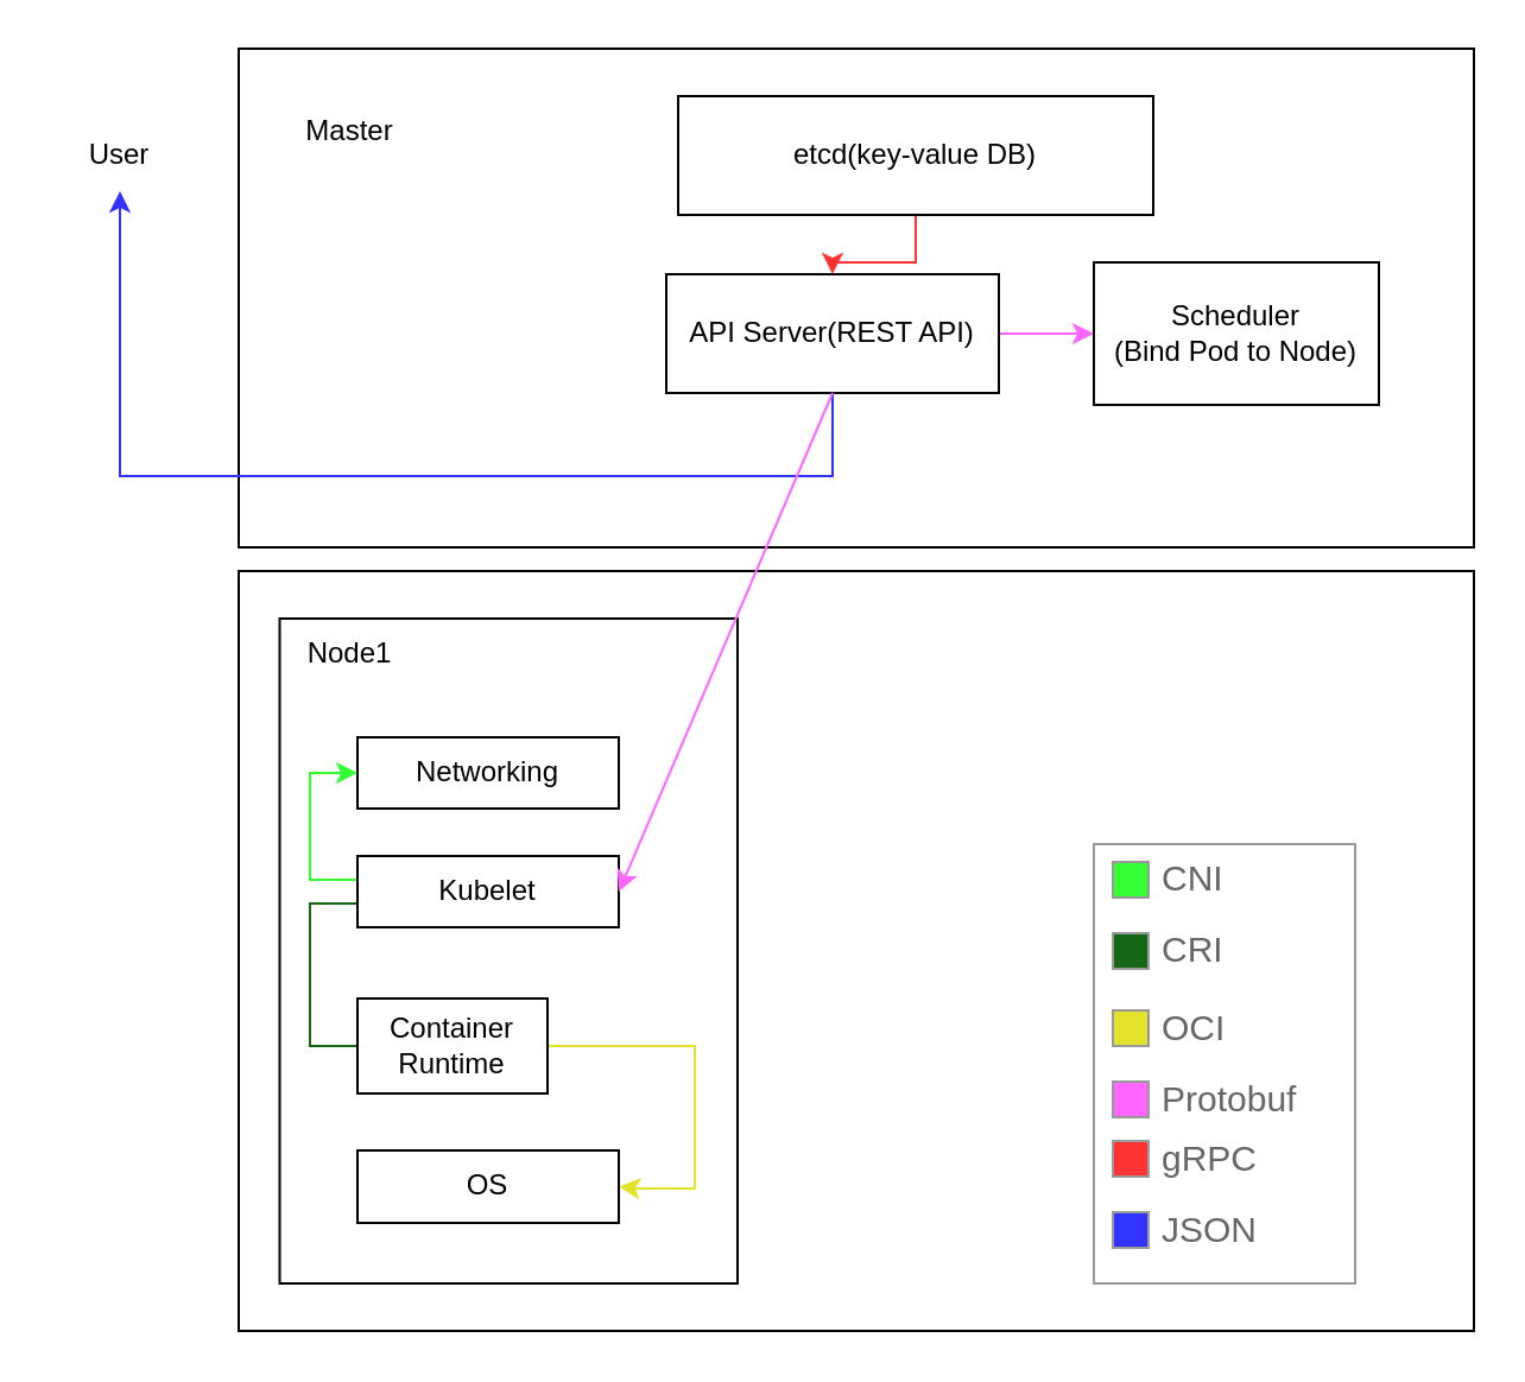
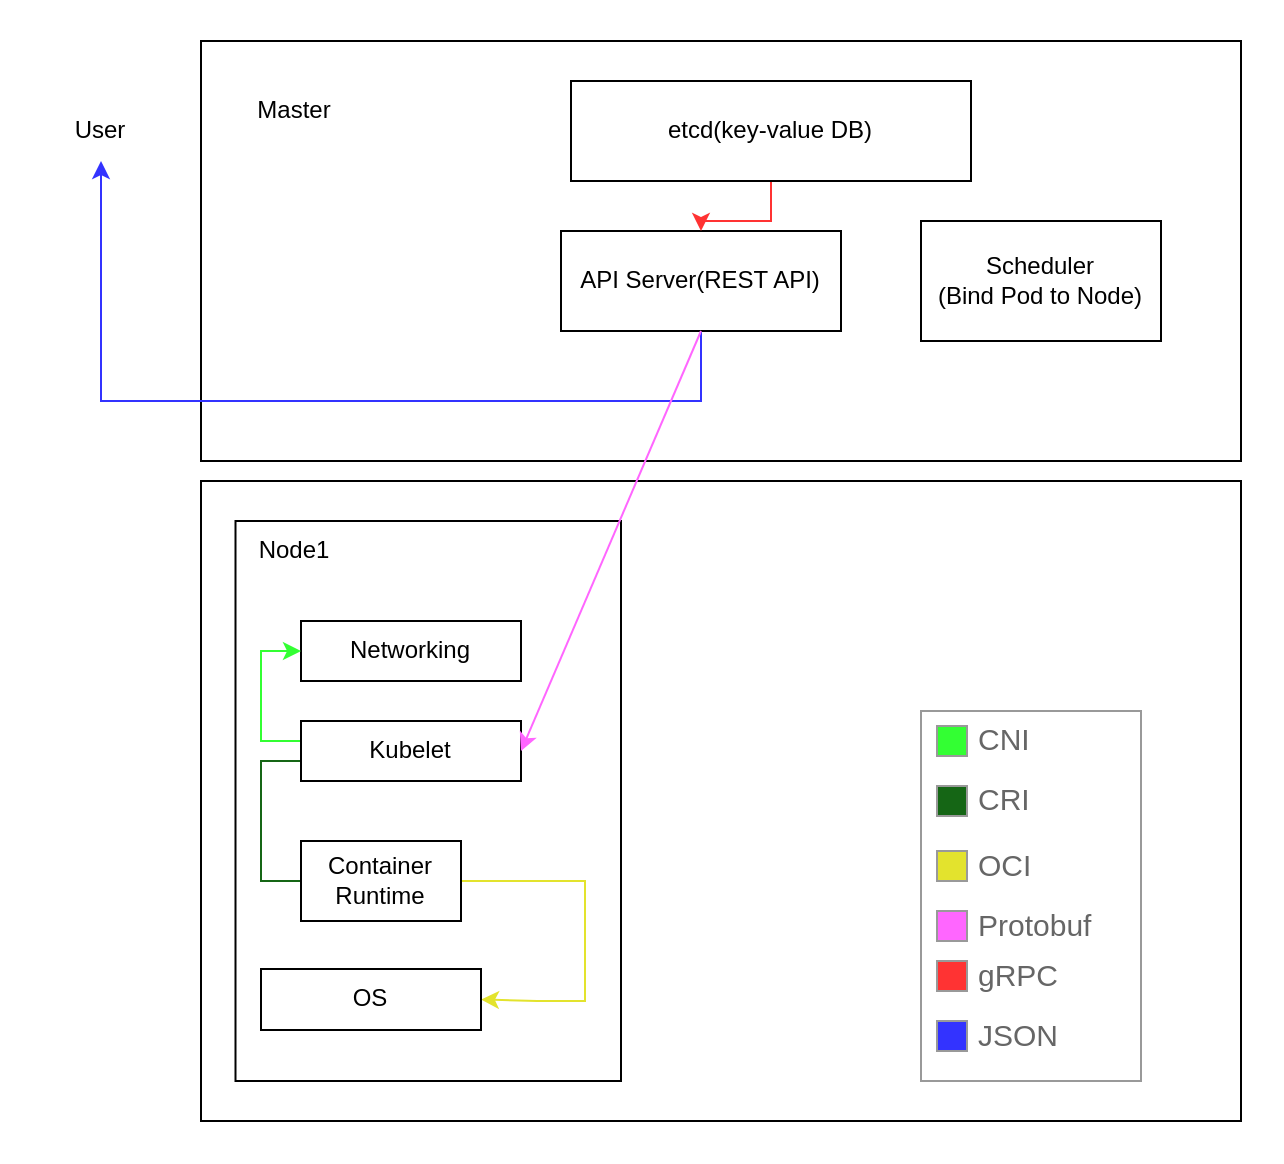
  <mxCell id="0" />
  <mxCell id="1" parent="0" />
  <mxCell id="2" value="" style="rounded=0;whiteSpace=wrap;html=1;" vertex="1" parent="1"><mxGeometry x="100" y="240" width="520" height="320" as="geometry" /></mxCell>
  <mxCell id="3" value="" style="rounded=0;whiteSpace=wrap;html=1;" vertex="1" parent="1"><mxGeometry x="100" y="20" width="520" height="210" as="geometry" /></mxCell>
  <mxCell id="4" style="edgeStyle=orthogonalEdgeStyle;rounded=0;orthogonalLoop=1;jettySize=auto;html=1;strokeColor=#3333FF;" edge="1" parent="1" source="6"><mxGeometry relative="1" as="geometry"><mxPoint x="50" y="80" as="targetPoint" /><Array as="points"><mxPoint x="350" y="200" /><mxPoint x="50" y="200" /></Array></mxGeometry></mxCell>
- <mxCell id="5" style="edgeStyle=orthogonalEdgeStyle;rounded=0;orthogonalLoop=1;jettySize=auto;html=1;entryX=0;entryY=0.5;entryDx=0;entryDy=0;strokeColor=#FF66FF;" edge="1" parent="1" source="6" target="7"><mxGeometry relative="1" as="geometry" /></mxCell>
  <mxCell id="6" value="API Server(REST API)" style="rounded=0;whiteSpace=wrap;html=1;" vertex="1" parent="1"><mxGeometry x="280" y="115" width="140" height="50" as="geometry" /></mxCell>
  <mxCell id="7" value="Scheduler&lt;br&gt;(Bind Pod to Node)" style="rounded=0;whiteSpace=wrap;html=1;" vertex="1" parent="1"><mxGeometry x="460" y="110" width="120" height="60" as="geometry" /></mxCell>
  <mxCell id="8" style="edgeStyle=orthogonalEdgeStyle;rounded=0;orthogonalLoop=1;jettySize=auto;html=1;strokeColor=#FF3333;" edge="1" parent="1" source="9" target="6"><mxGeometry relative="1" as="geometry" /></mxCell>
  <mxCell id="9" value="etcd(key-value DB)" style="rounded=0;whiteSpace=wrap;html=1;" vertex="1" parent="1"><mxGeometry x="285" y="40" width="200" height="50" as="geometry" /></mxCell>
  <mxCell id="10" value="Master" style="text;html=1;strokeColor=none;fillColor=none;align=center;verticalAlign=middle;whiteSpace=wrap;rounded=0;" vertex="1" parent="1"><mxGeometry x="117.25" y="40" width="60" height="30" as="geometry" /></mxCell>
  <mxCell id="11" value="User" style="text;html=1;strokeColor=none;fillColor=none;align=center;verticalAlign=middle;whiteSpace=wrap;rounded=0;" vertex="1" parent="1"><mxGeometry x="20" y="50" width="60" height="30" as="geometry" /></mxCell>
  <mxCell id="12" value="" style="rounded=0;whiteSpace=wrap;html=1;" vertex="1" parent="1"><mxGeometry x="117.25" y="260" width="192.75" height="280" as="geometry" /></mxCell>
  <mxCell id="13" value="Networking" style="rounded=0;whiteSpace=wrap;html=1;" vertex="1" parent="1"><mxGeometry x="150" y="310" width="110" height="30" as="geometry" /></mxCell>
  <mxCell id="14" style="edgeStyle=orthogonalEdgeStyle;rounded=0;orthogonalLoop=1;jettySize=auto;html=1;entryX=0;entryY=0.5;entryDx=0;entryDy=0;strokeColor=#33FF33;" edge="1" parent="1" source="16" target="13"><mxGeometry relative="1" as="geometry"><Array as="points"><mxPoint x="130" y="370" /><mxPoint x="130" y="325" /></Array></mxGeometry></mxCell>
  <mxCell id="15" style="edgeStyle=orthogonalEdgeStyle;rounded=0;orthogonalLoop=1;jettySize=auto;html=1;entryX=0;entryY=0.5;entryDx=0;entryDy=0;strokeColor=#156615;" edge="1" parent="1" source="16" target="18"><mxGeometry relative="1" as="geometry"><Array as="points"><mxPoint x="130" y="380" /><mxPoint x="130" y="440" /><mxPoint x="152" y="440" /></Array></mxGeometry></mxCell>
  <mxCell id="16" value="Kubelet" style="rounded=0;whiteSpace=wrap;html=1;" vertex="1" parent="1"><mxGeometry x="150" y="360" width="110" height="30" as="geometry" /></mxCell>
  <mxCell id="17" style="edgeStyle=orthogonalEdgeStyle;rounded=0;orthogonalLoop=1;jettySize=auto;html=1;entryX=1;entryY=0.5;entryDx=0;entryDy=0;strokeColor=#E3E32D;" edge="1" parent="1" source="18" target="19"><mxGeometry relative="1" as="geometry"><Array as="points"><mxPoint x="292" y="440" /><mxPoint x="292" y="500" /><mxPoint x="268" y="500" /></Array></mxGeometry></mxCell>
  <mxCell id="18" value="Container&lt;br&gt;Runtime" style="rounded=0;whiteSpace=wrap;html=1;" vertex="1" parent="1"><mxGeometry x="150" y="420" width="80" height="40" as="geometry" /></mxCell>
- <mxCell id="19" value="OS" style="rounded=0;whiteSpace=wrap;html=1;" vertex="1" parent="1"><mxGeometry x="150" y="484" width="110" height="30.5" as="geometry" /></mxCell>
+ <mxCell id="19" value="OS" style="rounded=0;whiteSpace=wrap;html=1;" vertex="1" parent="1"><mxGeometry x="130" y="484" width="110" height="30.5" as="geometry" /></mxCell>
  <mxCell id="20" value="Node1" style="text;html=1;strokeColor=none;fillColor=none;align=center;verticalAlign=middle;whiteSpace=wrap;rounded=0;" vertex="1" parent="1"><mxGeometry x="117.25" y="260" width="60" height="30" as="geometry" /></mxCell>
  <mxCell id="21" value="" style="strokeWidth=1;shadow=0;dashed=0;align=center;html=1;shape=mxgraph.mockup.forms.rrect;rSize=0;strokeColor=#999999;fillColor=#ffffff;recursiveResize=0;fontSize=9;" vertex="1" parent="1"><mxGeometry x="460" y="355" width="110" height="185" as="geometry" /></mxCell>
  <mxCell id="22" value="&lt;font style=&quot;font-size: 15px;&quot;&gt;CNI&lt;/font&gt;" style="strokeWidth=1;shadow=0;dashed=0;align=center;html=1;shape=mxgraph.mockup.forms.rrect;rSize=0;fillColor=#33FF33;strokeColor=#999999;gradientColor=none;align=left;spacingLeft=4;fontSize=17;fontColor=#666666;labelPosition=right;" vertex="1" parent="21"><mxGeometry x="8" y="7.5" width="15" height="15" as="geometry" /></mxCell>
  <mxCell id="23" value="&lt;font style=&quot;font-size: 15px;&quot;&gt;CRI&lt;/font&gt;" style="strokeWidth=1;shadow=0;dashed=0;align=center;html=1;shape=mxgraph.mockup.forms.rrect;rSize=0;fillColor=#156615;strokeColor=#999999;gradientColor=none;align=left;spacingLeft=4;fontSize=17;fontColor=#666666;labelPosition=right;" vertex="1" parent="21"><mxGeometry x="8" y="37.5" width="15" height="15" as="geometry" /></mxCell>
  <mxCell id="24" value="&lt;font style=&quot;font-size: 15px;&quot;&gt;OCI&lt;/font&gt;" style="strokeWidth=1;shadow=0;dashed=0;align=center;html=1;shape=mxgraph.mockup.forms.rrect;rSize=0;fillColor=#E3E32D;strokeColor=#999999;gradientColor=none;align=left;spacingLeft=4;fontSize=17;fontColor=#666666;labelPosition=right;" vertex="1" parent="21"><mxGeometry x="8" y="70" width="15" height="15" as="geometry" /></mxCell>
  <mxCell id="25" value="&lt;font style=&quot;font-size: 15px;&quot;&gt;Protobuf&lt;/font&gt;" style="strokeWidth=1;shadow=0;dashed=0;align=center;html=1;shape=mxgraph.mockup.forms.rrect;rSize=0;fillColor=#FF66FF;strokeColor=#999999;gradientColor=none;align=left;spacingLeft=4;fontSize=17;fontColor=#666666;labelPosition=right;" vertex="1" parent="21"><mxGeometry x="8" y="100" width="15" height="15" as="geometry" /></mxCell>
  <mxCell id="26" value="&lt;font style=&quot;font-size: 15px;&quot;&gt;gRPC&lt;/font&gt;" style="strokeWidth=1;shadow=0;dashed=0;align=center;html=1;shape=mxgraph.mockup.forms.rrect;rSize=0;fillColor=#FF3333;strokeColor=#999999;gradientColor=none;align=left;spacingLeft=4;fontSize=17;fontColor=#666666;labelPosition=right;" vertex="1" parent="21"><mxGeometry x="8" y="125" width="15" height="15" as="geometry" /></mxCell>
  <mxCell id="27" value="&lt;font style=&quot;font-size: 15px;&quot;&gt;JSON&lt;/font&gt;" style="strokeWidth=1;shadow=0;dashed=0;align=center;html=1;shape=mxgraph.mockup.forms.rrect;rSize=0;fillColor=#3333FF;strokeColor=#999999;gradientColor=none;align=left;spacingLeft=4;fontSize=17;fontColor=#666666;labelPosition=right;" vertex="1" parent="21"><mxGeometry x="8" y="155" width="15" height="15" as="geometry" /></mxCell>
  <mxCell id="28" style="rounded=0;orthogonalLoop=1;jettySize=auto;html=1;entryX=1;entryY=0.5;entryDx=0;entryDy=0;strokeColor=#FF66FF;exitX=0.5;exitY=1;exitDx=0;exitDy=0;" edge="1" parent="1" source="6" target="16"><mxGeometry relative="1" as="geometry" /></mxCell>
